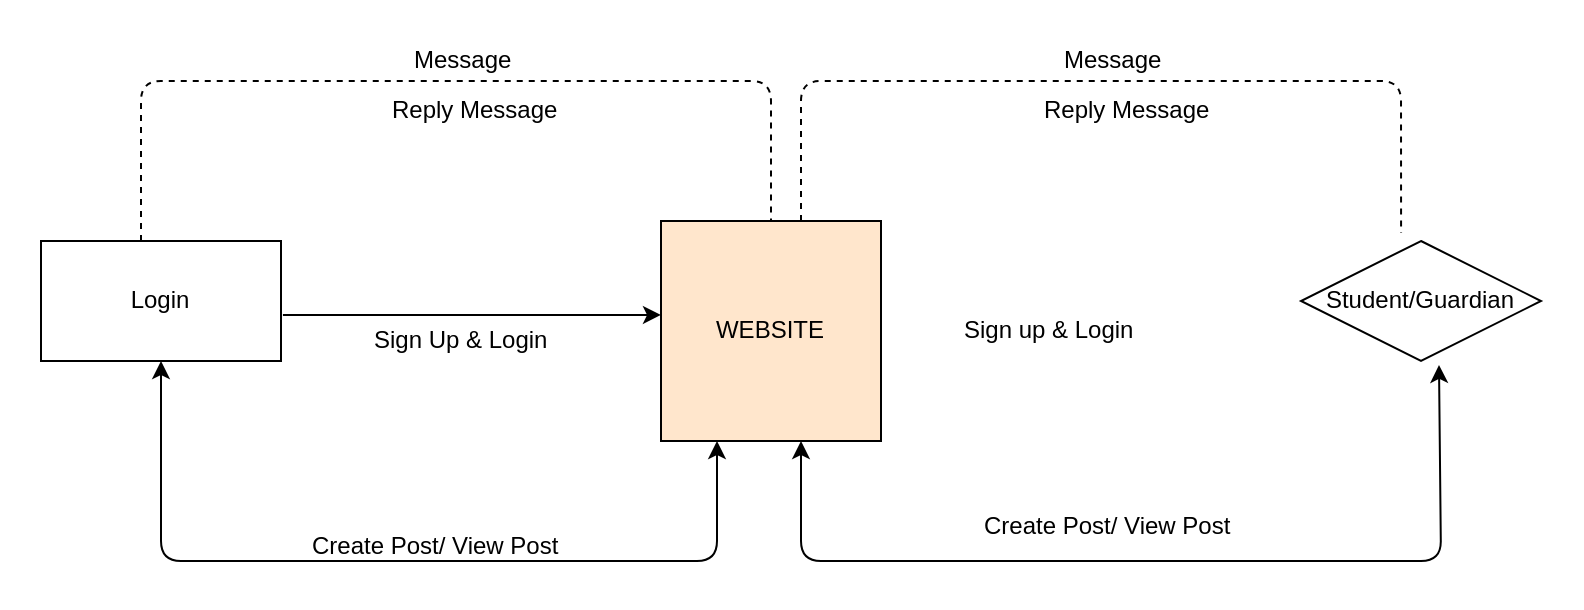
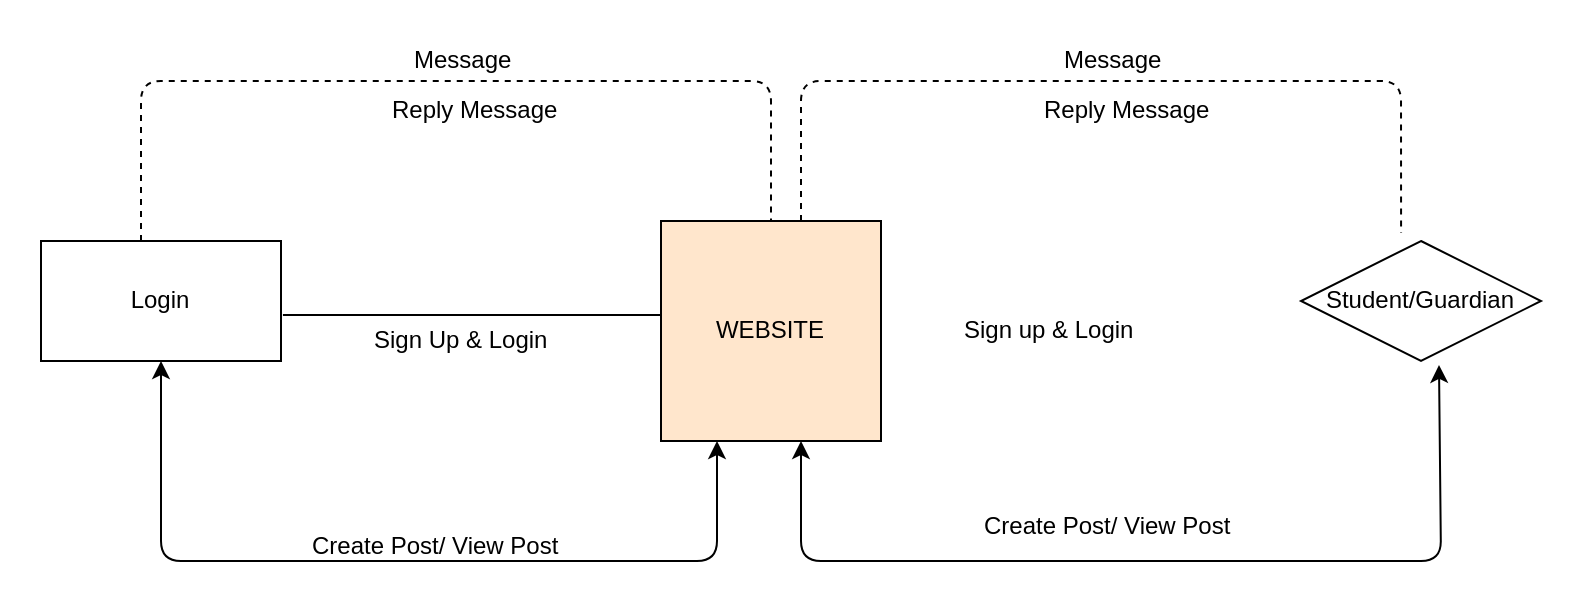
  <mxCell id="0" />
  <mxCell id="1" parent="0" />
  <mxCell id="2" value="Login" style="rounded=0;whiteSpace=wrap;html=1;" vertex="1" parent="1"><mxGeometry x="20" y="120" width="120" height="60" as="geometry" /></mxCell>
  <mxCell id="3" value="WEBSITE" style="whiteSpace=wrap;html=1;aspect=fixed;fillColor=#ffe6cc;" vertex="1" parent="1"><mxGeometry x="330" y="110" width="110" height="110" as="geometry" /></mxCell>
  <mxCell id="4" value="Student/Guardian" style="rhombus;whiteSpace=wrap;html=1;" vertex="1" parent="1"><mxGeometry x="650" y="120" width="120" height="60" as="geometry" /></mxCell>
  <mxCell id="5" value="" style="endArrow=none;dashed=1;html=1;entryX=0.5;entryY=0;entryDx=0;entryDy=0;" edge="1" parent="1" target="3"><mxGeometry width="50" height="50" relative="1" as="geometry"><mxPoint x="70" y="120" as="sourcePoint" /><mxPoint x="370" y="40" as="targetPoint" /><Array as="points"><mxPoint x="70" y="40" /><mxPoint x="385" y="40" /></Array></mxGeometry></mxCell>
  <mxCell id="6" value="" style="endArrow=none;dashed=1;html=1;entryX=0.417;entryY=-0.067;entryDx=0;entryDy=0;entryPerimeter=0;" edge="1" parent="1" target="4"><mxGeometry width="50" height="50" relative="1" as="geometry"><mxPoint x="400" y="110" as="sourcePoint" /><mxPoint x="630" y="110" as="targetPoint" /><Array as="points"><mxPoint x="400" y="40" /><mxPoint x="700" y="40" /></Array></mxGeometry></mxCell>
- <mxCell id="7" value="" style="endArrow=classic;html=1;entryX=0;entryY=0.427;entryDx=0;entryDy=0;entryPerimeter=0;exitX=1.008;exitY=0.617;exitDx=0;exitDy=0;exitPerimeter=0;" edge="1" parent="1" source="2" target="3"><mxGeometry width="50" height="50" relative="1" as="geometry"><mxPoint x="150" y="190" as="sourcePoint" /><mxPoint x="200" y="140" as="targetPoint" /></mxGeometry></mxCell>
+ <mxCell id="7" value="" style="endArrow=none;html=1;entryX=0;entryY=0.427;entryDx=0;entryDy=0;entryPerimeter=0;exitX=1.008;exitY=0.617;exitDx=0;exitDy=0;exitPerimeter=0;" edge="1" parent="1" source="2" target="3"><mxGeometry width="50" height="50" relative="1" as="geometry"><mxPoint x="150" y="190" as="sourcePoint" /><mxPoint x="200" y="140" as="targetPoint" /></mxGeometry></mxCell>
  <mxCell id="8" value="Sign Up &amp;amp; Login" style="text;html=1;resizable=0;points=[];autosize=1;align=left;verticalAlign=top;spacingTop=-4;" vertex="1" parent="1"><mxGeometry x="185" y="160" width="100" height="20" as="geometry" /></mxCell>
  <mxCell id="9" value="Sign up &amp;amp; Login" style="text;html=1;resizable=0;points=[];autosize=1;align=left;verticalAlign=top;spacingTop=-4;" vertex="1" parent="1"><mxGeometry x="480" y="155" width="100" height="20" as="geometry" /></mxCell>
  <mxCell id="10" value="" style="endArrow=classic;startArrow=classic;html=1;exitX=0.5;exitY=1;exitDx=0;exitDy=0;" edge="1" parent="1" source="2"><mxGeometry width="50" height="50" relative="1" as="geometry"><mxPoint x="20" y="290" as="sourcePoint" /><mxPoint x="358" y="220" as="targetPoint" /><Array as="points"><mxPoint x="80" y="280" /><mxPoint x="358" y="280" /></Array></mxGeometry></mxCell>
  <mxCell id="11" value="Create Post/ View Post" style="text;html=1;resizable=0;points=[];autosize=1;align=left;verticalAlign=top;spacingTop=-4;" vertex="1" parent="1"><mxGeometry x="154" y="263" width="140" height="20" as="geometry" /></mxCell>
  <mxCell id="12" value="Create Post/ View Post" style="text;html=1;resizable=0;points=[];autosize=1;align=left;verticalAlign=top;spacingTop=-4;" vertex="1" parent="1"><mxGeometry x="490" y="253" width="140" height="20" as="geometry" /></mxCell>
  <mxCell id="13" value="" style="endArrow=classic;startArrow=classic;html=1;exitX=0.5;exitY=1;exitDx=0;exitDy=0;entryX=0.575;entryY=1.033;entryDx=0;entryDy=0;entryPerimeter=0;" edge="1" parent="1" target="4"><mxGeometry width="50" height="50" relative="1" as="geometry"><mxPoint x="400" y="220" as="sourcePoint" /><mxPoint x="677.5" y="260" as="targetPoint" /><Array as="points"><mxPoint x="400" y="280" /><mxPoint x="550" y="280" /><mxPoint x="720" y="280" /></Array></mxGeometry></mxCell>
  <mxCell id="14" value="Message" style="text;html=1;resizable=0;points=[];autosize=1;align=left;verticalAlign=top;spacingTop=-4;" vertex="1" parent="1"><mxGeometry x="205" y="20" width="60" height="20" as="geometry" /></mxCell>
  <mxCell id="15" value="Reply Message" style="text;html=1;resizable=0;points=[];autosize=1;align=left;verticalAlign=top;spacingTop=-4;" vertex="1" parent="1"><mxGeometry x="194" y="45" width="100" height="20" as="geometry" /></mxCell>
  <mxCell id="16" value="Message" style="text;html=1;resizable=0;points=[];autosize=1;align=left;verticalAlign=top;spacingTop=-4;" vertex="1" parent="1"><mxGeometry x="530" y="20" width="60" height="20" as="geometry" /></mxCell>
  <mxCell id="17" value="Reply Message" style="text;html=1;resizable=0;points=[];autosize=1;align=left;verticalAlign=top;spacingTop=-4;" vertex="1" parent="1"><mxGeometry x="520" y="45" width="100" height="20" as="geometry" /></mxCell>
